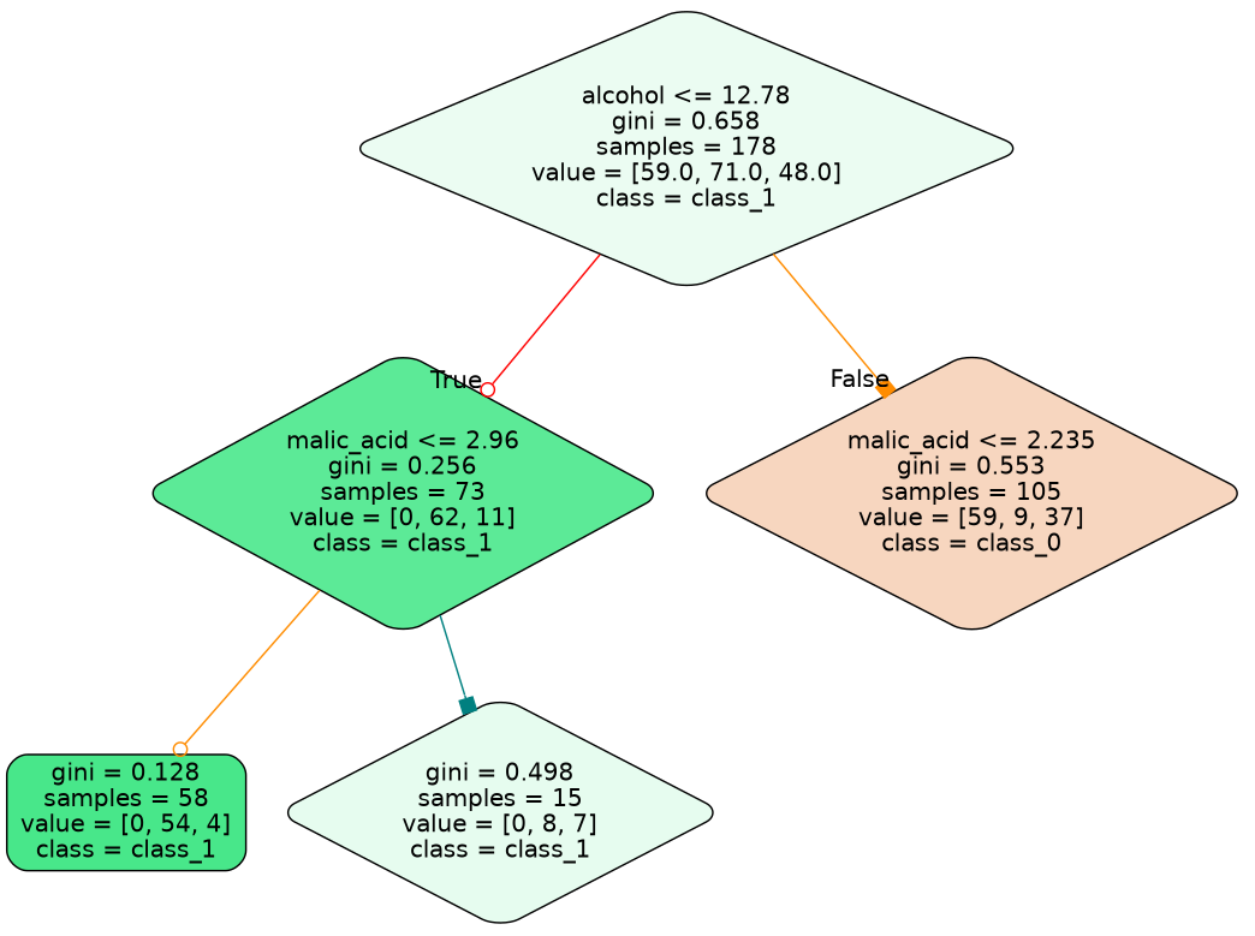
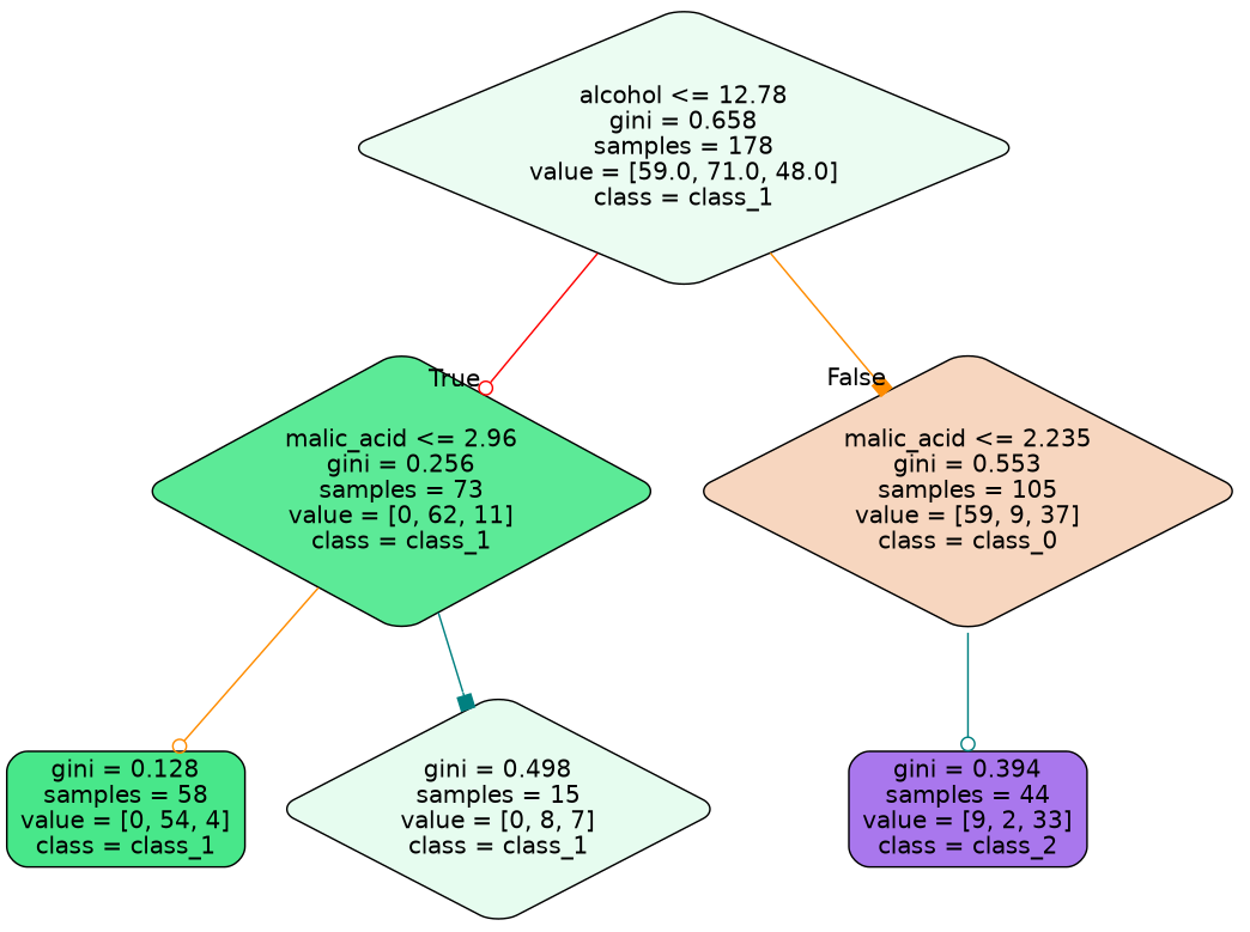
  digraph {
    node [color=black fontname=helvetica shape=diamond style="filled, rounded"]
    edge [arrowhead=odot color=darkorange fontname=helvetica]
    n1 [fillcolor="#ebfcf2" label="alcohol <= 12.78\ngini = 0.658\nsamples = 178\nvalue = [59.0, 71.0, 48.0]\nclass = class_1"]
    n2 [fillcolor="#5cea97" label="malic_acid <= 2.96\ngini = 0.256\nsamples = 73\nvalue = [0, 62, 11]\nclass = class_1"]
    n3 [fillcolor="#f7d6bf" label="malic_acid <= 2.235\ngini = 0.553\nsamples = 105\nvalue = [59, 9, 37]\nclass = class_0"]
    n4 [fillcolor="#48e78a" label="gini = 0.128\nsamples = 58\nvalue = [0, 54, 4]\nclass = class_1" shape=box]
    n5 [fillcolor="#e6fcef" label="gini = 0.498\nsamples = 15\nvalue = [0, 8, 7]\nclass = class_1"]
+   n6 [fillcolor="#a977ed" label="gini = 0.394\nsamples = 44\nvalue = [9, 2, 33]\nclass = class_2" shape=box]
    n1 -> n2 [color=red headlabel=True labelangle=45 labeldistance=2.5]
    n1 -> n3 [arrowhead=box headlabel=False labelangle=-45 labeldistance=2.5]
    n2 -> n4
    n2 -> n5 [arrowhead=box color=teal]
+   n3 -> n6 [color=teal]
  }
